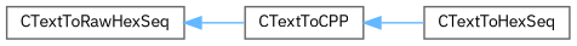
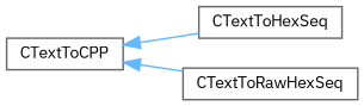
  digraph {
    fontname="IBM Plex Sans"
    rankdir=LR
    node [color=grey40 fillcolor=white fontname="IBM Plex Sans" fontsize=10 shape=box style=filled]
    edge [color=steelblue1 dir=back fontname="IBM Plex Sans" fontsize=10 labelfontname=Helvetica labelfontsize=10 style=solid]
    n1 [height=0.2 label=CTextToCPP width=0.4]
    n2 [height=0.2 label=CTextToHexSeq width=0.4]
    n3 [height=0.2 label=CTextToRawHexSeq width=0.4]
    n1 -> n2
-   n3 -> n1
+   n1 -> n3
  }
